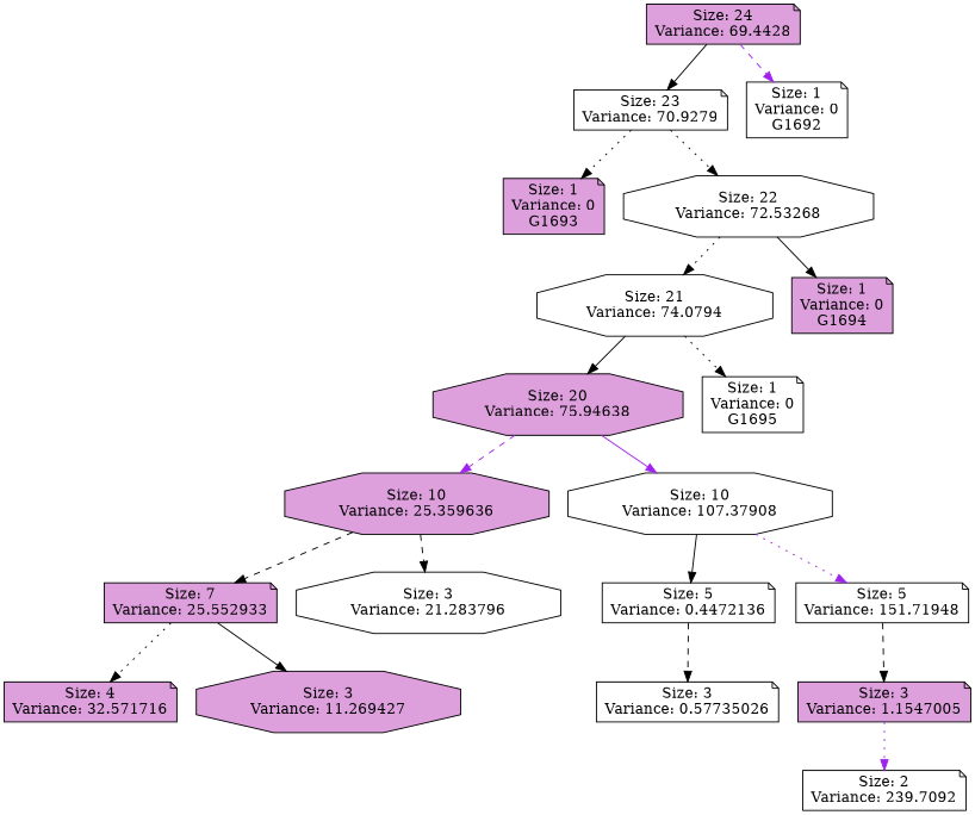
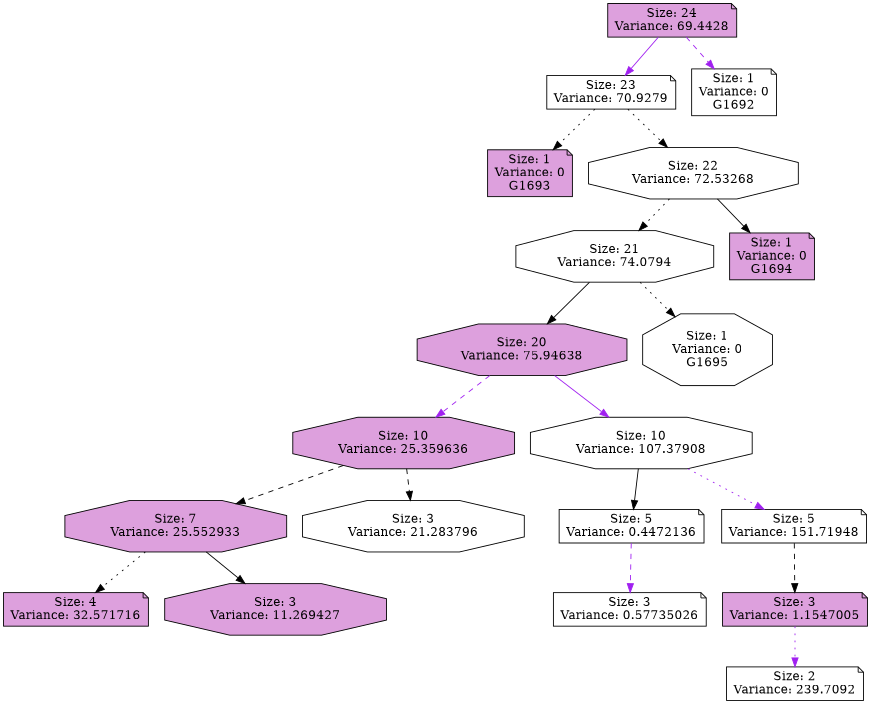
  digraph {
    L=6
    node [fillcolor=white shape=note style=filled]
    edge [color=black style=dotted]
    "Size: 24\nVariance: 69.4428" [fillcolor=plum]
    "Size: 23\nVariance: 70.9279"
    "Size: 1\nVariance: 0\nG1692"
    "Size: 1\nVariance: 0\nG1693" [fillcolor=plum]
    "Size: 22\nVariance: 72.53268" [shape=octagon]
    "Size: 21\nVariance: 74.0794" [shape=octagon]
    "Size: 1\nVariance: 0\nG1694" [fillcolor=plum]
    "Size: 20\nVariance: 75.94638" [fillcolor=plum shape=octagon]
-   "Size: 1\nVariance: 0\nG1695"
+   "Size: 1\nVariance: 0\nG1695" [shape=octagon]
    "Size: 10\nVariance: 25.359636" [fillcolor=plum shape=octagon]
    "Size: 10\nVariance: 107.37908" [shape=octagon]
-   "Size: 7\nVariance: 25.552933" [fillcolor=plum]
+   "Size: 7\nVariance: 25.552933" [fillcolor=plum shape=octagon]
    "Size: 3\nVariance: 21.283796" [shape=octagon]
    "Size: 5\nVariance: 0.4472136"
    "Size: 5\nVariance: 151.71948"
    "Size: 4\nVariance: 32.571716" [fillcolor=plum]
    "Size: 3\nVariance: 11.269427" [fillcolor=plum shape=octagon]
    "Size: 3\nVariance: 0.57735026"
    "Size: 3\nVariance: 1.1547005" [fillcolor=plum]
    "Size: 2\nVariance: 239.7092"
-   "Size: 24\nVariance: 69.4428" -> "Size: 23\nVariance: 70.9279" [style=solid]
+   "Size: 24\nVariance: 69.4428" -> "Size: 23\nVariance: 70.9279" [color=purple style=solid]
    "Size: 24\nVariance: 69.4428" -> "Size: 1\nVariance: 0\nG1692" [color=purple style=dashed]
    "Size: 23\nVariance: 70.9279" -> "Size: 1\nVariance: 0\nG1693"
    "Size: 23\nVariance: 70.9279" -> "Size: 22\nVariance: 72.53268"
    "Size: 22\nVariance: 72.53268" -> "Size: 21\nVariance: 74.0794"
    "Size: 22\nVariance: 72.53268" -> "Size: 1\nVariance: 0\nG1694" [style=solid]
    "Size: 21\nVariance: 74.0794" -> "Size: 20\nVariance: 75.94638" [style=solid]
    "Size: 21\nVariance: 74.0794" -> "Size: 1\nVariance: 0\nG1695"
    "Size: 20\nVariance: 75.94638" -> "Size: 10\nVariance: 25.359636" [color=purple style=dashed]
    "Size: 20\nVariance: 75.94638" -> "Size: 10\nVariance: 107.37908" [color=purple style=solid]
    "Size: 10\nVariance: 25.359636" -> "Size: 7\nVariance: 25.552933" [style=dashed]
    "Size: 10\nVariance: 25.359636" -> "Size: 3\nVariance: 21.283796" [style=dashed]
    "Size: 10\nVariance: 107.37908" -> "Size: 5\nVariance: 0.4472136" [style=solid]
    "Size: 10\nVariance: 107.37908" -> "Size: 5\nVariance: 151.71948" [color=purple]
    "Size: 7\nVariance: 25.552933" -> "Size: 4\nVariance: 32.571716"
    "Size: 7\nVariance: 25.552933" -> "Size: 3\nVariance: 11.269427" [style=solid]
-   "Size: 5\nVariance: 0.4472136" -> "Size: 3\nVariance: 0.57735026" [style=dashed]
+   "Size: 5\nVariance: 0.4472136" -> "Size: 3\nVariance: 0.57735026" [color=purple style=dashed]
    "Size: 5\nVariance: 151.71948" -> "Size: 3\nVariance: 1.1547005" [style=dashed]
    "Size: 3\nVariance: 1.1547005" -> "Size: 2\nVariance: 239.7092" [color=purple]
  }
